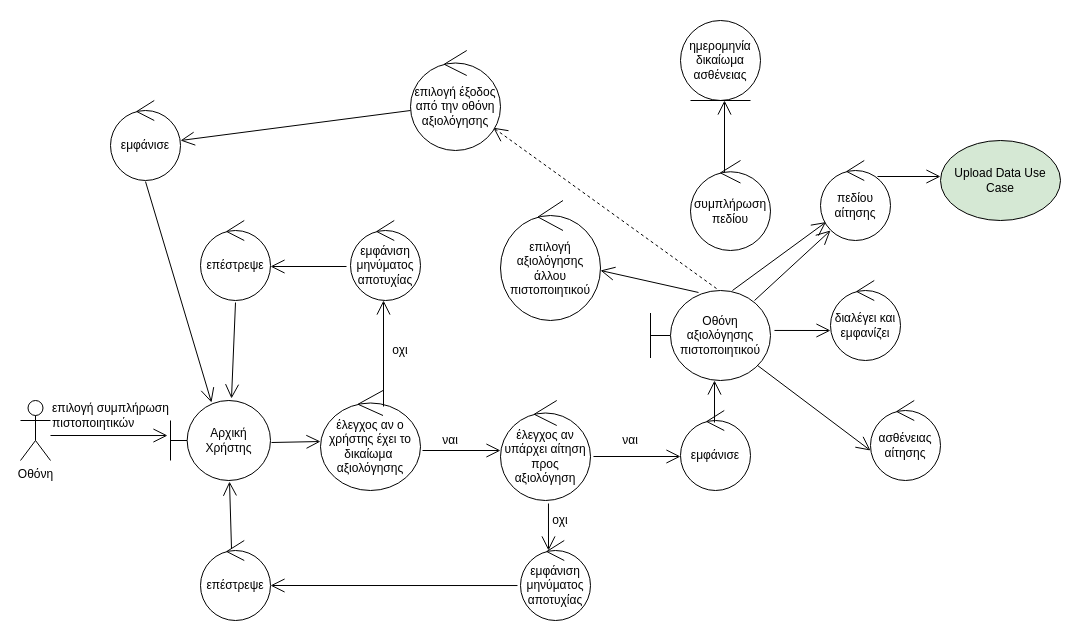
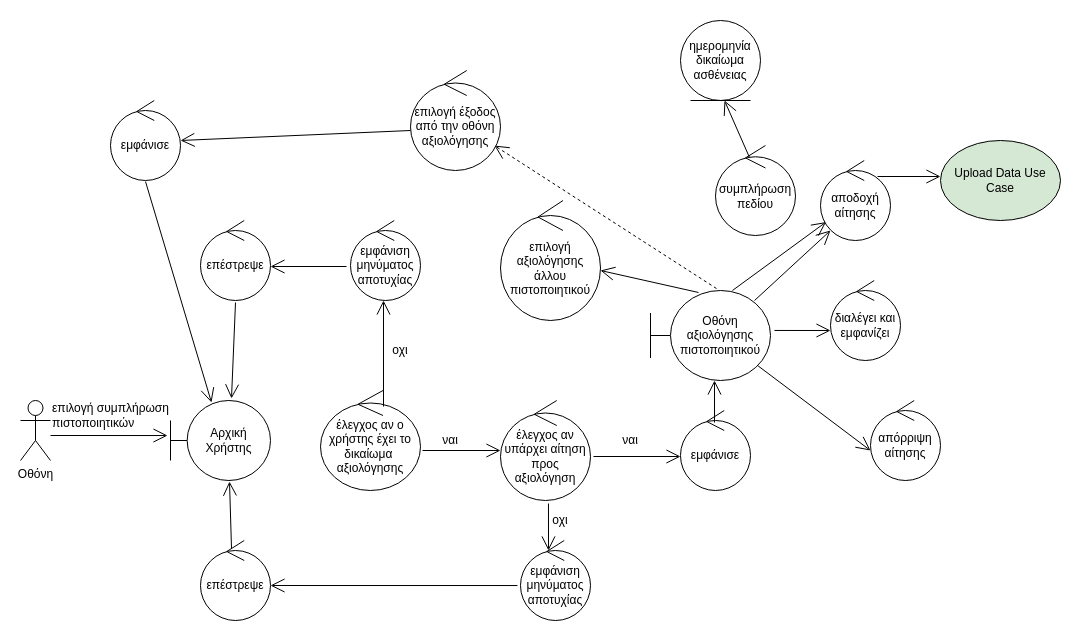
  <mxCell id="0" />
  <mxCell id="1" parent="0" />
  <mxCell id="2" value="Οθόνη" style="shape=umlActor;verticalLabelPosition=bottom;verticalAlign=top;html=1;outlineConnect=0;" parent="1" vertex="1"><mxGeometry x="20" y="400" width="30" height="60" as="geometry" /></mxCell>
  <mxCell id="3" value="Αρχική Χρήστης" style="shape=umlBoundary;whiteSpace=wrap;html=1;" parent="1" vertex="1"><mxGeometry x="170" y="400" width="100" height="80" as="geometry" /></mxCell>
- <mxCell id="4" value="" style="endArrow=open;endFill=1;endSize=12;html=1;exitX=1.01;exitY=0.525;exitDx=0;exitDy=0;exitPerimeter=0;" parent="1" source="3" target="7" edge="1"><mxGeometry width="160" relative="1" as="geometry"><mxPoint x="350" y="390" as="sourcePoint" /><mxPoint x="350" y="442" as="targetPoint" /></mxGeometry></mxCell>
  <mxCell id="5" value="" style="endArrow=open;endFill=1;endSize=12;html=1;entryX=-0.03;entryY=0.438;entryDx=0;entryDy=0;entryPerimeter=0;" parent="1" target="3" edge="1"><mxGeometry width="160" relative="1" as="geometry"><mxPoint x="50" y="435" as="sourcePoint" /><mxPoint x="510" y="390" as="targetPoint" /></mxGeometry></mxCell>
  <mxCell id="6" value="επιλογή συμπλήρωση πιστοποιητικών" style="text;html=1;strokeColor=none;fillColor=none;align=left;verticalAlign=middle;whiteSpace=wrap;rounded=0;" parent="1" vertex="1"><mxGeometry x="50" y="400" width="120" height="30" as="geometry" /></mxCell>
  <mxCell id="7" value="έλεγχος αν ο χρήστης έχει το δικαίωμα&amp;nbsp; αξιολόγησης " style="ellipse;shape=umlControl;whiteSpace=wrap;html=1;" parent="1" vertex="1"><mxGeometry x="320" y="390" width="100" height="100" as="geometry" /></mxCell>
  <mxCell id="8" value="" style="endArrow=open;endFill=1;endSize=12;html=1;exitX=0.63;exitY=0.16;exitDx=0;exitDy=0;exitPerimeter=0;" parent="1" source="7" edge="1"><mxGeometry width="160" relative="1" as="geometry"><mxPoint x="350" y="390" as="sourcePoint" /><mxPoint x="383" y="300" as="targetPoint" /></mxGeometry></mxCell>
  <mxCell id="9" value="οχι" style="text;html=1;strokeColor=none;fillColor=none;align=center;verticalAlign=middle;whiteSpace=wrap;rounded=0;" parent="1" vertex="1"><mxGeometry x="380" y="340" width="40" height="20" as="geometry" /></mxCell>
  <mxCell id="10" value="εμφάνιση μηνύματος αποτυχίας" style="ellipse;shape=umlControl;whiteSpace=wrap;html=1;" parent="1" vertex="1"><mxGeometry x="350" y="220" width="70" height="80" as="geometry" /></mxCell>
  <mxCell id="11" value="" style="endArrow=open;endFill=1;endSize=12;html=1;exitX=-0.057;exitY=0.575;exitDx=0;exitDy=0;exitPerimeter=0;" parent="1" source="10" edge="1"><mxGeometry width="160" relative="1" as="geometry"><mxPoint x="350" y="390" as="sourcePoint" /><mxPoint x="270" y="266" as="targetPoint" /></mxGeometry></mxCell>
  <mxCell id="12" value="επέστρεψε" style="ellipse;shape=umlControl;whiteSpace=wrap;html=1;" parent="1" vertex="1"><mxGeometry x="200" y="220" width="70" height="80" as="geometry" /></mxCell>
  <mxCell id="13" value="" style="endArrow=open;endFill=1;endSize=12;html=1;exitX=0.5;exitY=1.025;exitDx=0;exitDy=0;exitPerimeter=0;entryX=0.61;entryY=-0.025;entryDx=0;entryDy=0;entryPerimeter=0;" parent="1" source="12" target="3" edge="1"><mxGeometry width="160" relative="1" as="geometry"><mxPoint x="350" y="390" as="sourcePoint" /><mxPoint x="510" y="390" as="targetPoint" /></mxGeometry></mxCell>
  <mxCell id="14" value="" style="endArrow=open;endFill=1;endSize=12;html=1;" parent="1" edge="1"><mxGeometry width="160" relative="1" as="geometry"><mxPoint x="422" y="450" as="sourcePoint" /><mxPoint x="500" y="450" as="targetPoint" /></mxGeometry></mxCell>
  <mxCell id="15" value="ναι" style="text;html=1;strokeColor=none;fillColor=none;align=center;verticalAlign=middle;whiteSpace=wrap;rounded=0;" parent="1" vertex="1"><mxGeometry x="430" y="430" width="40" height="20" as="geometry" /></mxCell>
  <mxCell id="16" value="έλεγχος αν υπάρχει αίτηση προς αξιολόγηση" style="ellipse;shape=umlControl;whiteSpace=wrap;html=1;" parent="1" vertex="1"><mxGeometry x="500" y="400" width="90" height="100" as="geometry" /></mxCell>
  <mxCell id="17" value="" style="endArrow=open;endFill=1;endSize=12;html=1;exitX=0.533;exitY=1.03;exitDx=0;exitDy=0;exitPerimeter=0;" parent="1" source="16" edge="1"><mxGeometry width="160" relative="1" as="geometry"><mxPoint x="350" y="450" as="sourcePoint" /><mxPoint x="548" y="550" as="targetPoint" /></mxGeometry></mxCell>
  <mxCell id="18" value="οχι" style="text;html=1;strokeColor=none;fillColor=none;align=center;verticalAlign=middle;whiteSpace=wrap;rounded=0;" parent="1" vertex="1"><mxGeometry x="540" y="510" width="40" height="20" as="geometry" /></mxCell>
  <mxCell id="19" value="εμφάνιση μηνύματος αποτυχίας" style="ellipse;shape=umlControl;whiteSpace=wrap;html=1;" parent="1" vertex="1"><mxGeometry x="520" y="540" width="70" height="80" as="geometry" /></mxCell>
  <mxCell id="20" value="" style="endArrow=open;endFill=1;endSize=12;html=1;exitX=-0.043;exitY=0.563;exitDx=0;exitDy=0;exitPerimeter=0;" parent="1" source="19" edge="1"><mxGeometry width="160" relative="1" as="geometry"><mxPoint x="340" y="550" as="sourcePoint" /><mxPoint x="270" y="585" as="targetPoint" /></mxGeometry></mxCell>
  <mxCell id="21" value="επέστρεψε" style="ellipse;shape=umlControl;whiteSpace=wrap;html=1;" parent="1" vertex="1"><mxGeometry x="200" y="540" width="70" height="80" as="geometry" /></mxCell>
  <mxCell id="22" value="" style="endArrow=open;endFill=1;endSize=12;html=1;exitX=0.443;exitY=0.1;exitDx=0;exitDy=0;exitPerimeter=0;entryX=0.59;entryY=1.013;entryDx=0;entryDy=0;entryPerimeter=0;" parent="1" source="21" target="3" edge="1"><mxGeometry width="160" relative="1" as="geometry"><mxPoint x="350" y="450" as="sourcePoint" /><mxPoint x="228" y="510" as="targetPoint" /></mxGeometry></mxCell>
  <mxCell id="23" value="" style="endArrow=open;endFill=1;endSize=12;html=1;exitX=1.033;exitY=0.56;exitDx=0;exitDy=0;exitPerimeter=0;" parent="1" source="16" edge="1"><mxGeometry width="160" relative="1" as="geometry"><mxPoint x="590" y="450" as="sourcePoint" /><mxPoint x="680" y="456" as="targetPoint" /></mxGeometry></mxCell>
  <mxCell id="24" value="ναι" style="text;html=1;strokeColor=none;fillColor=none;align=center;verticalAlign=middle;whiteSpace=wrap;rounded=0;" parent="1" vertex="1"><mxGeometry x="610" y="430" width="40" height="20" as="geometry" /></mxCell>
  <mxCell id="25" value="εμφάνισε" style="ellipse;shape=umlControl;whiteSpace=wrap;html=1;" parent="1" vertex="1"><mxGeometry x="680" y="410" width="70" height="80" as="geometry" /></mxCell>
  <mxCell id="26" value="" style="endArrow=open;endFill=1;endSize=12;html=1;exitX=0.486;exitY=0.15;exitDx=0;exitDy=0;exitPerimeter=0;" parent="1" source="25" edge="1"><mxGeometry width="160" relative="1" as="geometry"><mxPoint x="500" y="450" as="sourcePoint" /><mxPoint x="714" y="380" as="targetPoint" /></mxGeometry></mxCell>
  <mxCell id="27" value="Οθόνη αξιολόγησης πιστοποιητικού" style="shape=umlBoundary;whiteSpace=wrap;html=1;" parent="1" vertex="1"><mxGeometry x="650" y="290" width="120" height="90" as="geometry" /></mxCell>
  <mxCell id="28" value="" style="endArrow=open;endFill=1;endSize=12;html=1;exitX=0.4;exitY=0.022;exitDx=0;exitDy=0;exitPerimeter=0;" parent="1" source="27" edge="1"><mxGeometry width="160" relative="1" as="geometry"><mxPoint x="500" y="360" as="sourcePoint" /><mxPoint x="600" y="270" as="targetPoint" /></mxGeometry></mxCell>
  <mxCell id="29" value="επιλογή αξιολόγησης άλλου πιστοποιητικού" style="ellipse;shape=umlControl;whiteSpace=wrap;html=1;" parent="1" vertex="1"><mxGeometry x="500" y="200" width="100" height="120" as="geometry" /></mxCell>
  <mxCell id="30" value="" style="endArrow=open;endFill=1;endSize=12;html=1;exitX=1.033;exitY=0.444;exitDx=0;exitDy=0;exitPerimeter=0;" parent="1" source="27" edge="1"><mxGeometry width="160" relative="1" as="geometry"><mxPoint x="500" y="360" as="sourcePoint" /><mxPoint x="830" y="330" as="targetPoint" /></mxGeometry></mxCell>
  <mxCell id="31" value="διαλέγει και εμφανίζει" style="ellipse;shape=umlControl;whiteSpace=wrap;html=1;" parent="1" vertex="1"><mxGeometry x="830" y="280" width="70" height="80" as="geometry" /></mxCell>
  <mxCell id="32" value="" style="endArrow=open;endFill=1;endSize=12;html=1;exitX=0.55;exitY=-0.022;exitDx=0;exitDy=0;exitPerimeter=0;dashed=1;" parent="1" source="27" target="33" edge="1"><mxGeometry width="160" relative="1" as="geometry"><mxPoint x="550" y="210" as="sourcePoint" /><mxPoint x="480" y="70" as="targetPoint" /></mxGeometry></mxCell>
- <mxCell id="33" value="επιλογή έξοδος από την οθόνη αξιολόγησης" style="ellipse;shape=umlControl;whiteSpace=wrap;html=1;" parent="1" vertex="1"><mxGeometry x="410" y="50" width="90" height="100" as="geometry" /></mxCell>
+ <mxCell id="33" value="επιλογή έξοδος από την οθόνη αξιολόγησης" style="ellipse;shape=umlControl;whiteSpace=wrap;html=1;" parent="1" vertex="1"><mxGeometry x="410" y="70" width="90" height="100" as="geometry" /></mxCell>
  <mxCell id="34" value="" style="endArrow=open;endFill=1;endSize=12;html=1;exitX=0;exitY=0.6;exitDx=0;exitDy=0;exitPerimeter=0;" parent="1" source="33" edge="1"><mxGeometry width="160" relative="1" as="geometry"><mxPoint x="400" y="240" as="sourcePoint" /><mxPoint x="180" y="140" as="targetPoint" /></mxGeometry></mxCell>
  <mxCell id="35" value="εμφάνισε" style="ellipse;shape=umlControl;whiteSpace=wrap;html=1;" parent="1" vertex="1"><mxGeometry x="110" y="100" width="70" height="80" as="geometry" /></mxCell>
  <mxCell id="36" value="" style="endArrow=open;endFill=1;endSize=12;html=1;exitX=0.5;exitY=1.013;exitDx=0;exitDy=0;exitPerimeter=0;entryX=0.41;entryY=0.025;entryDx=0;entryDy=0;entryPerimeter=0;" parent="1" source="35" target="3" edge="1"><mxGeometry width="160" relative="1" as="geometry"><mxPoint x="400" y="240" as="sourcePoint" /><mxPoint x="560" y="240" as="targetPoint" /></mxGeometry></mxCell>
  <mxCell id="37" value="" style="endArrow=open;endFill=1;endSize=12;html=1;exitX=0.683;exitY=0;exitDx=0;exitDy=0;exitPerimeter=0;" parent="1" source="27" target="42" edge="1"><mxGeometry width="160" relative="1" as="geometry"><mxPoint x="720" y="300" as="sourcePoint" /><mxPoint x="732" y="240" as="targetPoint" /></mxGeometry></mxCell>
- <mxCell id="38" value="συμπλήρωση πεδίου" style="ellipse;shape=umlControl;whiteSpace=wrap;html=1;" parent="1" vertex="1"><mxGeometry x="690" y="160" width="80" height="90" as="geometry" /></mxCell>
+ <mxCell id="38" value="συμπλήρωση πεδίου" style="ellipse;shape=umlControl;whiteSpace=wrap;html=1;" parent="1" vertex="1"><mxGeometry x="715" y="145" width="80" height="90" as="geometry" /></mxCell>
  <mxCell id="39" value="" style="endArrow=open;endFill=1;endSize=12;html=1;exitX=0.425;exitY=0.133;exitDx=0;exitDy=0;exitPerimeter=0;" parent="1" source="38" edge="1"><mxGeometry width="160" relative="1" as="geometry"><mxPoint x="720" y="210" as="sourcePoint" /><mxPoint x="724" y="100" as="targetPoint" /></mxGeometry></mxCell>
  <mxCell id="40" value="ημερομηνία δικαίωμα ασθένειας" style="ellipse;shape=umlEntity;whiteSpace=wrap;html=1;" parent="1" vertex="1"><mxGeometry x="680" y="20" width="80" height="80" as="geometry" /></mxCell>
  <mxCell id="41" value="" style="endArrow=open;endFill=1;endSize=12;html=1;exitX=0.867;exitY=0.111;exitDx=0;exitDy=0;exitPerimeter=0;" parent="1" source="27" edge="1"><mxGeometry width="160" relative="1" as="geometry"><mxPoint x="720" y="210" as="sourcePoint" /><mxPoint x="830" y="230" as="targetPoint" /></mxGeometry></mxCell>
- <mxCell id="42" value="πεδίου αίτησης" style="ellipse;shape=umlControl;whiteSpace=wrap;html=1;" parent="1" vertex="1"><mxGeometry x="820" y="160" width="70" height="80" as="geometry" /></mxCell>
+ <mxCell id="42" value="αποδοχή αίτησης" style="ellipse;shape=umlControl;whiteSpace=wrap;html=1;" parent="1" vertex="1"><mxGeometry x="820" y="160" width="70" height="80" as="geometry" /></mxCell>
  <mxCell id="43" value="" style="endArrow=open;endFill=1;endSize=12;html=1;exitX=0.814;exitY=0.2;exitDx=0;exitDy=0;exitPerimeter=0;" parent="1" source="42" edge="1"><mxGeometry width="160" relative="1" as="geometry"><mxPoint x="720" y="240" as="sourcePoint" /><mxPoint x="940" y="176" as="targetPoint" /></mxGeometry></mxCell>
  <mxCell id="44" value="" style="endArrow=open;endFill=1;endSize=12;html=1;exitX=0.892;exitY=0.833;exitDx=0;exitDy=0;exitPerimeter=0;" parent="1" source="27" edge="1"><mxGeometry width="160" relative="1" as="geometry"><mxPoint x="790" y="330" as="sourcePoint" /><mxPoint x="870" y="450" as="targetPoint" /></mxGeometry></mxCell>
- <mxCell id="45" value="ασθένειας αίτησης" style="ellipse;shape=umlControl;whiteSpace=wrap;html=1;" parent="1" vertex="1"><mxGeometry x="870" y="400" width="70" height="80" as="geometry" /></mxCell>
+ <mxCell id="45" value="απόρριψη αίτησης" style="ellipse;shape=umlControl;whiteSpace=wrap;html=1;" parent="1" vertex="1"><mxGeometry x="870" y="400" width="70" height="80" as="geometry" /></mxCell>
  <mxCell id="46" value="Upload Data Use Case" style="ellipse;whiteSpace=wrap;html=1;fillColor=#d5e8d4;" vertex="1" parent="1"><mxGeometry x="940" y="140" width="120" height="80" as="geometry" /></mxCell>
